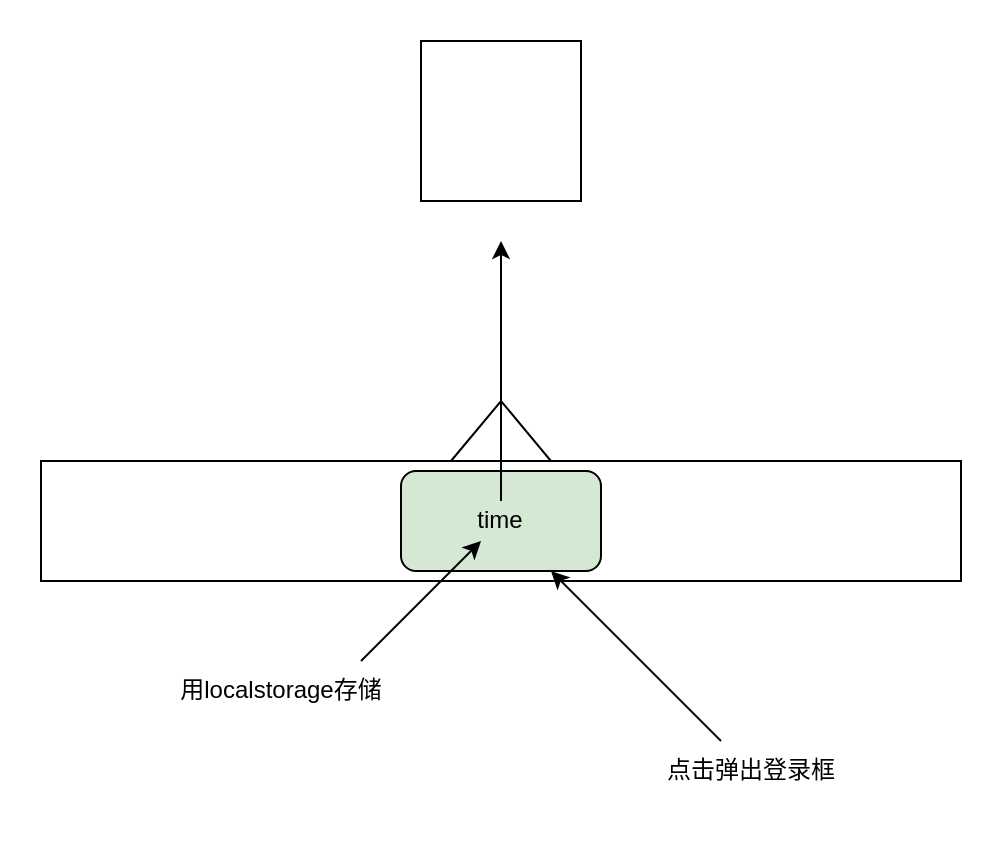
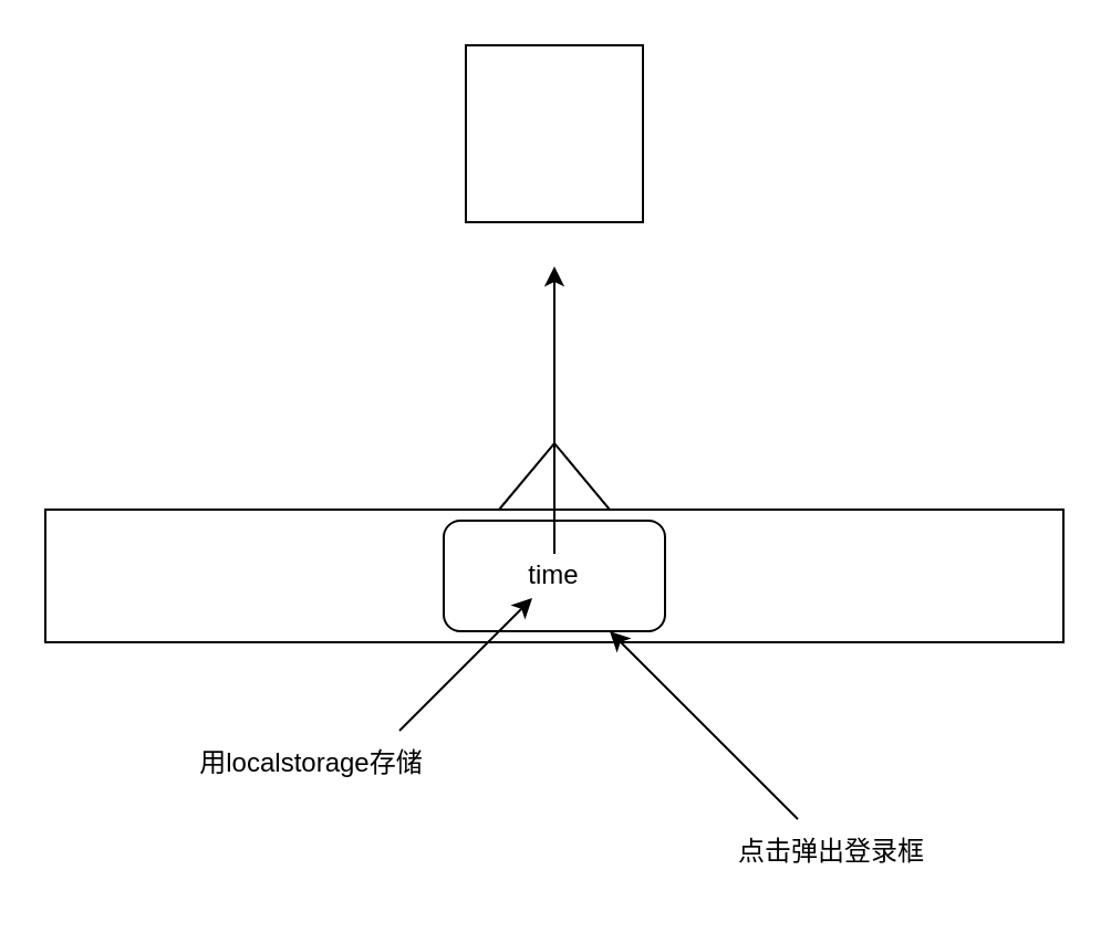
  <mxCell id="0" />
  <mxCell id="1" parent="0" />
  <mxCell id="2" value="" style="rounded=0;whiteSpace=wrap;html=1;" parent="1" vertex="1"><mxGeometry x="20" y="230" width="460" height="60" as="geometry" /></mxCell>
- <mxCell id="3" value="time" style="rounded=1;whiteSpace=wrap;html=1;fillColor=#d5e8d4;" parent="1" vertex="1"><mxGeometry x="200" y="235" width="100" height="50" as="geometry" /></mxCell>
+ <mxCell id="3" value="time" style="rounded=1;whiteSpace=wrap;html=1;" parent="1" vertex="1"><mxGeometry x="200" y="235" width="100" height="50" as="geometry" /></mxCell>
  <mxCell id="4" value="" style="triangle;whiteSpace=wrap;html=1;rotation=-90;" parent="1" vertex="1"><mxGeometry x="235" y="190" width="30" height="50" as="geometry" /></mxCell>
  <mxCell id="5" value="" style="endArrow=classic;html=1;" parent="1" edge="1"><mxGeometry width="50" height="50" relative="1" as="geometry"><mxPoint x="180" y="330" as="sourcePoint" /><mxPoint x="240" y="270" as="targetPoint" /></mxGeometry></mxCell>
  <mxCell id="6" value="用localstorage存储" style="text;html=1;align=center;verticalAlign=middle;resizable=0;points=[];autosize=1;strokeColor=none;fillColor=none;" parent="1" vertex="1"><mxGeometry x="80" y="330" width="120" height="30" as="geometry" /></mxCell>
  <mxCell id="7" value="点击弹出登录框" style="text;html=1;align=center;verticalAlign=middle;resizable=0;points=[];autosize=1;strokeColor=none;fillColor=none;" vertex="1" parent="1"><mxGeometry x="320" y="370" width="110" height="30" as="geometry" /></mxCell>
  <mxCell id="8" value="" style="endArrow=classic;html=1;" edge="1" parent="1" target="3"><mxGeometry width="50" height="50" relative="1" as="geometry"><mxPoint x="360" y="370" as="sourcePoint" /><mxPoint x="440" y="350" as="targetPoint" /></mxGeometry></mxCell>
  <mxCell id="9" value="" style="endArrow=classic;html=1;" edge="1" parent="1"><mxGeometry width="50" height="50" relative="1" as="geometry"><mxPoint x="250" y="250" as="sourcePoint" /><mxPoint x="250" y="120" as="targetPoint" /></mxGeometry></mxCell>
  <mxCell id="10" value="" style="whiteSpace=wrap;html=1;aspect=fixed;" vertex="1" parent="1"><mxGeometry x="210" y="20" width="80" height="80" as="geometry" /></mxCell>
